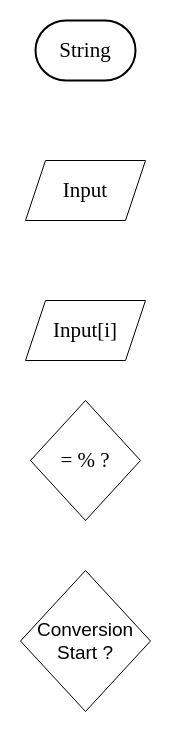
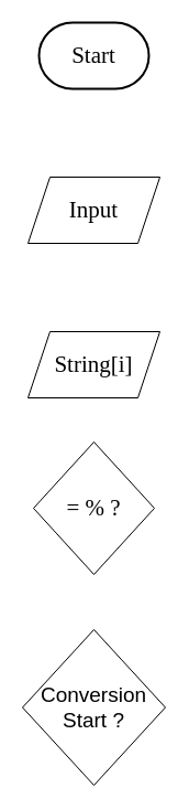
  <mxCell id="0" />
  <mxCell id="1" parent="0" />
- <mxCell id="2" value="&lt;font style=&quot;font-size: 21px;&quot;&gt;String&lt;/font&gt;" style="strokeWidth=2;html=1;shape=mxgraph.flowchart.terminator;whiteSpace=wrap;fontFamily=Garamond;" vertex="1" parent="1"><mxGeometry x="35" y="20" width="100" height="60" as="geometry" /></mxCell>
+ <mxCell id="2" value="&lt;font style=&quot;font-size: 21px;&quot;&gt;Start&lt;/font&gt;" style="strokeWidth=2;html=1;shape=mxgraph.flowchart.terminator;whiteSpace=wrap;fontFamily=Garamond;" vertex="1" parent="1"><mxGeometry x="35" y="20" width="100" height="60" as="geometry" /></mxCell>
  <mxCell id="3" value="&lt;font style=&quot;font-size: 21px;&quot; face=&quot;Garamond&quot;&gt;Input&lt;/font&gt;" style="shape=parallelogram;perimeter=parallelogramPerimeter;whiteSpace=wrap;html=1;fixedSize=1;" vertex="1" parent="1"><mxGeometry x="25" y="160" width="120" height="60" as="geometry" /></mxCell>
- <mxCell id="4" value="&lt;font style=&quot;font-size: 21px;&quot;&gt;Input[i]&lt;/font&gt;" style="shape=parallelogram;perimeter=parallelogramPerimeter;whiteSpace=wrap;html=1;fixedSize=1;fontFamily=Garamond;fontSize=16;" vertex="1" parent="1"><mxGeometry x="25" y="300" width="120" height="60" as="geometry" /></mxCell>
+ <mxCell id="4" value="&lt;font style=&quot;font-size: 21px;&quot;&gt;String[i]&lt;/font&gt;" style="shape=parallelogram;perimeter=parallelogramPerimeter;whiteSpace=wrap;html=1;fixedSize=1;fontFamily=Garamond;fontSize=16;" vertex="1" parent="1"><mxGeometry x="25" y="300" width="120" height="60" as="geometry" /></mxCell>
  <mxCell id="5" value="&lt;font style=&quot;font-size: 21px;&quot;&gt;= % ?&lt;font style=&quot;font-size: 21px;&quot;&gt;&lt;br&gt;&lt;/font&gt;&lt;/font&gt;" style="rhombus;whiteSpace=wrap;html=1;fontFamily=Garamond;direction=south;" vertex="1" parent="1"><mxGeometry x="30" y="400" width="110" height="120" as="geometry" /></mxCell>
  <mxCell id="6" value="&lt;font style=&quot;font-size: 19px;&quot;&gt;Conversion&lt;br&gt;Start ?&lt;br&gt;&lt;/font&gt;" style="rhombus;whiteSpace=wrap;html=1;" vertex="1" parent="1"><mxGeometry x="20" y="570" width="130" height="141" as="geometry" /></mxCell>
